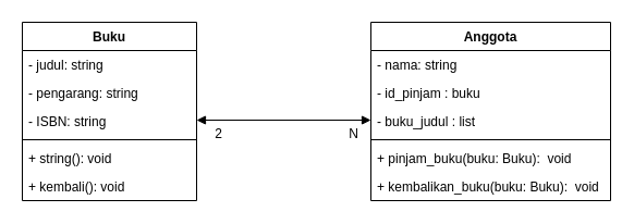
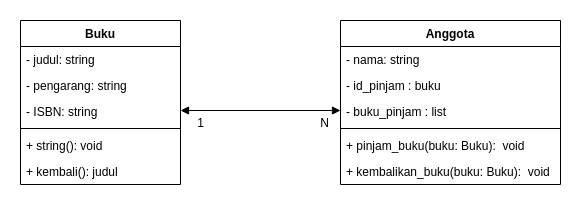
  <mxCell id="0" />
  <mxCell id="1" parent="0" />
  <mxCell id="2" value="Buku" style="swimlane;fontStyle=1;align=center;verticalAlign=top;childLayout=stackLayout;horizontal=1;startSize=26;horizontalStack=0;resizeParent=1;resizeParentMax=0;resizeLast=0;collapsible=1;marginBottom=0;whiteSpace=wrap;html=1;" vertex="1" parent="1"><mxGeometry x="20" y="20" width="160" height="164" as="geometry" /></mxCell>
  <mxCell id="3" value="- judul: string" style="text;strokeColor=none;fillColor=none;align=left;verticalAlign=top;spacingLeft=4;spacingRight=4;overflow=hidden;rotatable=0;points=[[0,0.5],[1,0.5]];portConstraint=eastwest;whiteSpace=wrap;html=1;" vertex="1" parent="2"><mxGeometry y="26" width="160" height="26" as="geometry" /></mxCell>
  <mxCell id="4" value="- pengarang: string" style="text;strokeColor=none;fillColor=none;align=left;verticalAlign=top;spacingLeft=4;spacingRight=4;overflow=hidden;rotatable=0;points=[[0,0.5],[1,0.5]];portConstraint=eastwest;whiteSpace=wrap;html=1;" vertex="1" parent="2"><mxGeometry y="52" width="160" height="26" as="geometry" /></mxCell>
  <mxCell id="5" value="- ISBN: string" style="text;strokeColor=none;fillColor=none;align=left;verticalAlign=top;spacingLeft=4;spacingRight=4;overflow=hidden;rotatable=0;points=[[0,0.5],[1,0.5]];portConstraint=eastwest;whiteSpace=wrap;html=1;" vertex="1" parent="2"><mxGeometry y="78" width="160" height="26" as="geometry" /></mxCell>
  <mxCell id="6" value="" style="line;strokeWidth=1;fillColor=none;align=left;verticalAlign=middle;spacingTop=-1;spacingLeft=3;spacingRight=3;rotatable=0;labelPosition=right;points=[];portConstraint=eastwest;strokeColor=inherit;" vertex="1" parent="2"><mxGeometry y="104" width="160" height="8" as="geometry" /></mxCell>
  <mxCell id="7" value="+ string(): void" style="text;strokeColor=none;fillColor=none;align=left;verticalAlign=top;spacingLeft=4;spacingRight=4;overflow=hidden;rotatable=0;points=[[0,0.5],[1,0.5]];portConstraint=eastwest;whiteSpace=wrap;html=1;" vertex="1" parent="2"><mxGeometry y="112" width="160" height="26" as="geometry" /></mxCell>
- <mxCell id="8" value="+ kembali(): void" style="text;strokeColor=none;fillColor=none;align=left;verticalAlign=top;spacingLeft=4;spacingRight=4;overflow=hidden;rotatable=0;points=[[0,0.5],[1,0.5]];portConstraint=eastwest;whiteSpace=wrap;html=1;" vertex="1" parent="2"><mxGeometry y="138" width="160" height="26" as="geometry" /></mxCell>
+ <mxCell id="8" value="+ kembali(): judul" style="text;strokeColor=none;fillColor=none;align=left;verticalAlign=top;spacingLeft=4;spacingRight=4;overflow=hidden;rotatable=0;points=[[0,0.5],[1,0.5]];portConstraint=eastwest;whiteSpace=wrap;html=1;" vertex="1" parent="2"><mxGeometry y="138" width="160" height="26" as="geometry" /></mxCell>
  <mxCell id="9" value="Anggota" style="swimlane;fontStyle=1;align=center;verticalAlign=top;childLayout=stackLayout;horizontal=1;startSize=26;horizontalStack=0;resizeParent=1;resizeParentMax=0;resizeLast=0;collapsible=1;marginBottom=0;whiteSpace=wrap;html=1;" vertex="1" parent="1"><mxGeometry x="340" y="20" width="220" height="164" as="geometry" /></mxCell>
  <mxCell id="10" value="- nama: string" style="text;strokeColor=none;fillColor=none;align=left;verticalAlign=top;spacingLeft=4;spacingRight=4;overflow=hidden;rotatable=0;points=[[0,0.5],[1,0.5]];portConstraint=eastwest;whiteSpace=wrap;html=1;" vertex="1" parent="9"><mxGeometry y="26" width="220" height="26" as="geometry" /></mxCell>
  <mxCell id="11" value="- id_pinjam : buku" style="text;strokeColor=none;fillColor=none;align=left;verticalAlign=top;spacingLeft=4;spacingRight=4;overflow=hidden;rotatable=0;points=[[0,0.5],[1,0.5]];portConstraint=eastwest;whiteSpace=wrap;html=1;" vertex="1" parent="9"><mxGeometry y="52" width="220" height="26" as="geometry" /></mxCell>
- <mxCell id="12" value="- buku_judul : list" style="text;strokeColor=none;fillColor=none;align=left;verticalAlign=top;spacingLeft=4;spacingRight=4;overflow=hidden;rotatable=0;points=[[0,0.5],[1,0.5]];portConstraint=eastwest;whiteSpace=wrap;html=1;" vertex="1" parent="9"><mxGeometry y="78" width="220" height="26" as="geometry" /></mxCell>
+ <mxCell id="12" value="- buku_pinjam : list" style="text;strokeColor=none;fillColor=none;align=left;verticalAlign=top;spacingLeft=4;spacingRight=4;overflow=hidden;rotatable=0;points=[[0,0.5],[1,0.5]];portConstraint=eastwest;whiteSpace=wrap;html=1;" vertex="1" parent="9"><mxGeometry y="78" width="220" height="26" as="geometry" /></mxCell>
  <mxCell id="13" value="" style="line;strokeWidth=1;fillColor=none;align=left;verticalAlign=middle;spacingTop=-1;spacingLeft=3;spacingRight=3;rotatable=0;labelPosition=right;points=[];portConstraint=eastwest;strokeColor=inherit;" vertex="1" parent="9"><mxGeometry y="104" width="220" height="8" as="geometry" /></mxCell>
  <mxCell id="14" value="+ pinjam_buku(buku: Buku):&amp;nbsp; void" style="text;strokeColor=none;fillColor=none;align=left;verticalAlign=top;spacingLeft=4;spacingRight=4;overflow=hidden;rotatable=0;points=[[0,0.5],[1,0.5]];portConstraint=eastwest;whiteSpace=wrap;html=1;" vertex="1" parent="9"><mxGeometry y="112" width="220" height="26" as="geometry" /></mxCell>
  <mxCell id="15" value="+ kembalikan_buku(buku: Buku):&amp;nbsp; void" style="text;strokeColor=none;fillColor=none;align=left;verticalAlign=top;spacingLeft=4;spacingRight=4;overflow=hidden;rotatable=0;points=[[0,0.5],[1,0.5]];portConstraint=eastwest;whiteSpace=wrap;html=1;" vertex="1" parent="9"><mxGeometry y="138" width="220" height="26" as="geometry" /></mxCell>
  <mxCell id="16" value="" style="endArrow=block;startArrow=block;endFill=1;startFill=1;html=1;rounded=0;" edge="1" parent="1"><mxGeometry width="160" relative="1" as="geometry"><mxPoint x="180" y="110" as="sourcePoint" /><mxPoint x="340" y="110" as="targetPoint" /></mxGeometry></mxCell>
- <mxCell id="17" value="2" style="text;html=1;align=center;verticalAlign=middle;resizable=0;points=[];autosize=1;strokeColor=none;fillColor=none;" vertex="1" parent="1"><mxGeometry x="185" y="108" width="30" height="30" as="geometry" /></mxCell>
+ <mxCell id="17" value="1" style="text;html=1;align=center;verticalAlign=middle;resizable=0;points=[];autosize=1;strokeColor=none;fillColor=none;" vertex="1" parent="1"><mxGeometry x="185" y="108" width="30" height="30" as="geometry" /></mxCell>
  <mxCell id="18" value="N" style="text;html=1;align=center;verticalAlign=middle;resizable=0;points=[];autosize=1;strokeColor=none;fillColor=none;" vertex="1" parent="1"><mxGeometry x="309" y="108" width="30" height="30" as="geometry" /></mxCell>
